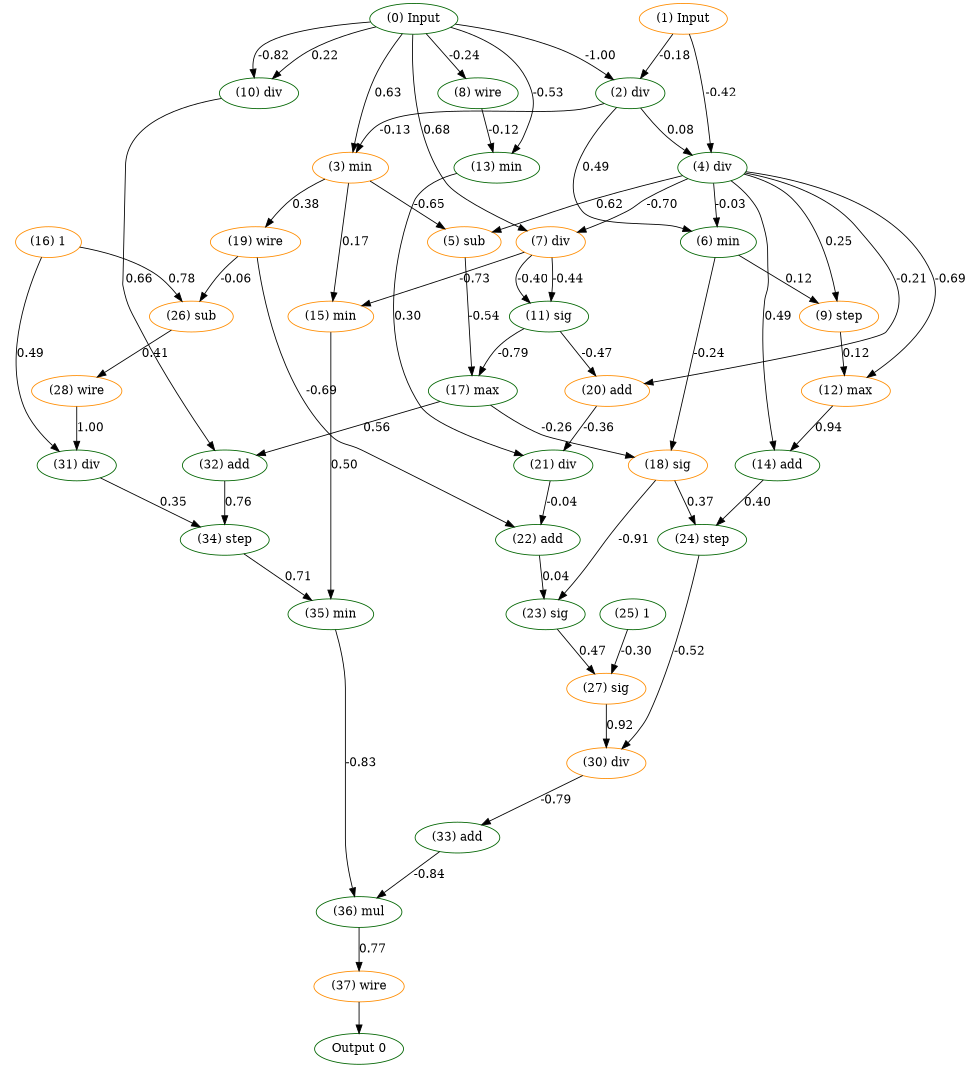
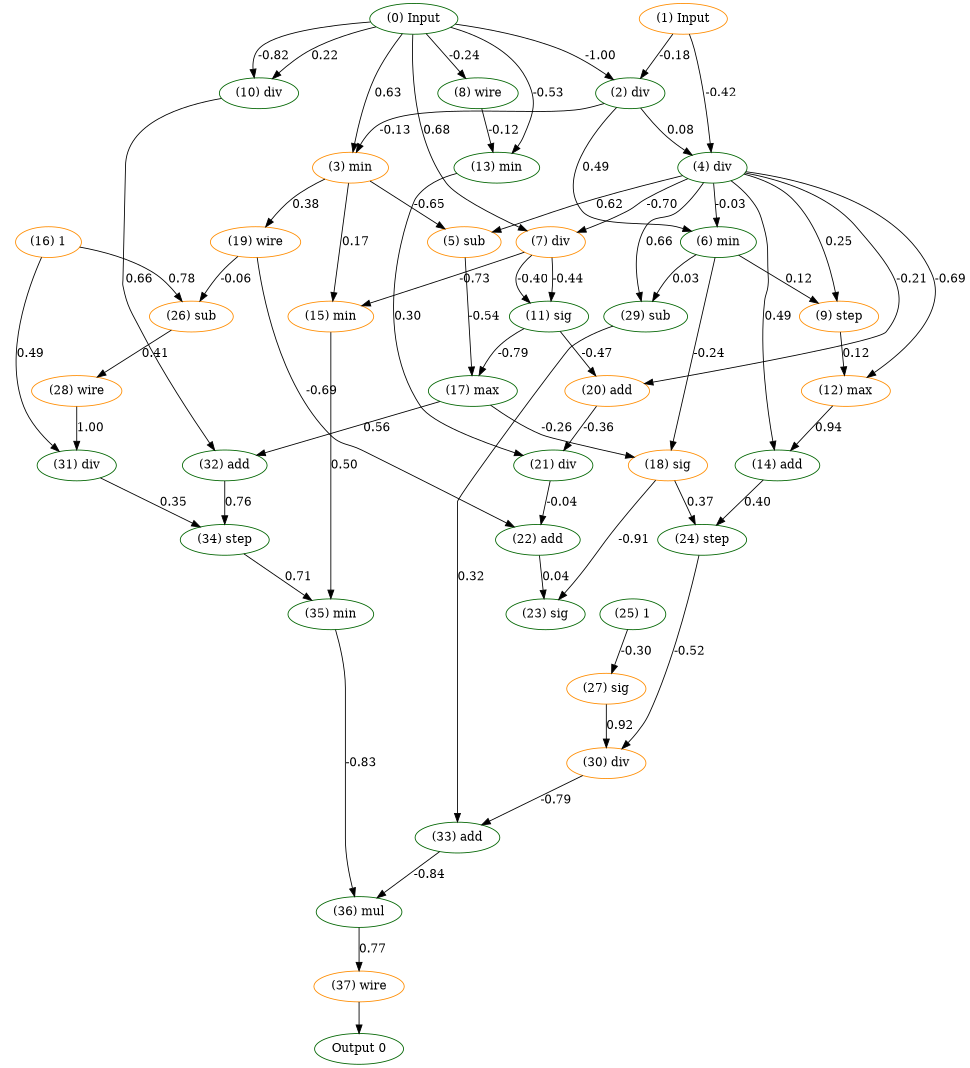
  digraph {
    rankdir=TB
    node [color=darkgreen fontcolor=black labelfontcolor=black]
    edge [bold=true color=black fontcolor=black labelfontcolor=black]
    n1 [label="(0) Input"]
    n2 [color=darkorange label="(1) Input"]
    n3 [label="Output 0"]
    n4 [label="(2) div"]
    n5 [color=darkorange label="(3) min"]
    n6 [color=darkorange label="(7) div"]
    n7 [label="(8) wire"]
    n8 [label="(10) div"]
    n9 [label="(13) min"]
    n10 [label="(4) div"]
    n11 [label="(6) min"]
    n12 [color=darkorange label="(5) sub"]
    n13 [color=darkorange label="(15) min"]
    n14 [color=darkorange label="(19) wire"]
    n15 [label="(11) sig"]
    n16 [label="(32) add"]
    n17 [label="(21) div"]
    n18 [color=darkorange label="(9) step"]
    n19 [color=darkorange label="(12) max"]
    n20 [label="(14) add"]
    n21 [color=darkorange label="(20) add"]
+   n22 [label="(29) sub"]
    n23 [color=darkorange label="(18) sig"]
    n24 [label="(17) max"]
    n25 [label="(35) min"]
    n26 [color=darkorange label="(26) sub"]
    n27 [label="(22) add"]
    n28 [label="(24) step"]
    n29 [label="(33) add"]
    n30 [label="(23) sig"]
    n31 [label="(34) step"]
    n32 [color=darkorange label="(30) div"]
    n33 [label="(36) mul"]
    n34 [color=darkorange label="(16) 1"]
    n35 [label="(31) div"]
    n36 [color=darkorange label="(28) wire"]
    n37 [color=darkorange label="(27) sig"]
    n38 [label="(25) 1"]
    n39 [color=darkorange label="(37) wire"]
    subgraph sub_1 {
      rank=source
      n1
      n2
    }
    subgraph sub_2 {
      rank=max
      n3
    }
    n1 -> n4 [label=-1.00]
    n1 -> n5 [label=0.63]
    n1 -> n6 [label=0.68]
    n1 -> n7 [label=-0.24]
    n1 -> n8 [label=0.22]
    n1 -> n8 [label=-0.82]
    n1 -> n9 [label=-0.53]
    n2 -> n4 [label=-0.18]
    n2 -> n10 [label=-0.42]
    n4 -> n5 [label=-0.13]
    n4 -> n10 [label=0.08]
    n4 -> n11 [label=0.49]
    n5 -> n12 [label=-0.65]
    n5 -> n13 [label=0.17]
    n5 -> n14 [label=0.38]
    n6 -> n13 [label=-0.73]
    n6 -> n15 [label=-0.44]
    n6 -> n15 [label=-0.40]
    n7 -> n9 [label=-0.12]
    n8 -> n16 [label=0.66]
    n9 -> n17 [label=0.30]
    n10 -> n6 [label=-0.70]
    n10 -> n11 [label=-0.03]
    n10 -> n12 [label=0.62]
    n10 -> n18 [label=0.25]
    n10 -> n19 [label=-0.69]
    n10 -> n20 [label=0.49]
    n10 -> n21 [label=-0.21]
+   n10 -> n22 [label=0.66]
    n11 -> n18 [label=0.12]
+   n11 -> n22 [label=0.03]
    n11 -> n23 [label=-0.24]
    n12 -> n24 [label=-0.54]
    n13 -> n25 [label=0.50]
    n14 -> n26 [label=-0.06]
    n14 -> n27 [label=-0.69]
    n15 -> n21 [label=-0.47]
    n15 -> n24 [label=-0.79]
    n16 -> n31 [label=0.76]
    n17 -> n27 [label=-0.04]
    n18 -> n19 [label=0.12]
    n19 -> n20 [label=0.94]
    n20 -> n28 [label=0.40]
    n21 -> n17 [label=-0.36]
+   n22 -> n29 [label=0.32]
    n23 -> n28 [label=0.37]
    n23 -> n30 [label=-0.91]
    n24 -> n16 [label=0.56]
    n24 -> n23 [label=-0.26]
    n25 -> n33 [label=-0.83]
    n26 -> n36 [label=0.41]
    n27 -> n30 [label=0.04]
    n28 -> n32 [label=-0.52]
    n29 -> n33 [label=-0.84]
-   n30 -> n37 [label=0.47]
    n31 -> n25 [label=0.71]
    n32 -> n29 [label=-0.79]
    n33 -> n39 [label=0.77]
    n34 -> n26 [label=0.78]
    n34 -> n35 [label=0.49]
    n35 -> n31 [label=0.35]
    n36 -> n35 [label=1.00]
    n37 -> n32 [label=0.92]
    n38 -> n37 [label=-0.30]
    n39 -> n3
  }
